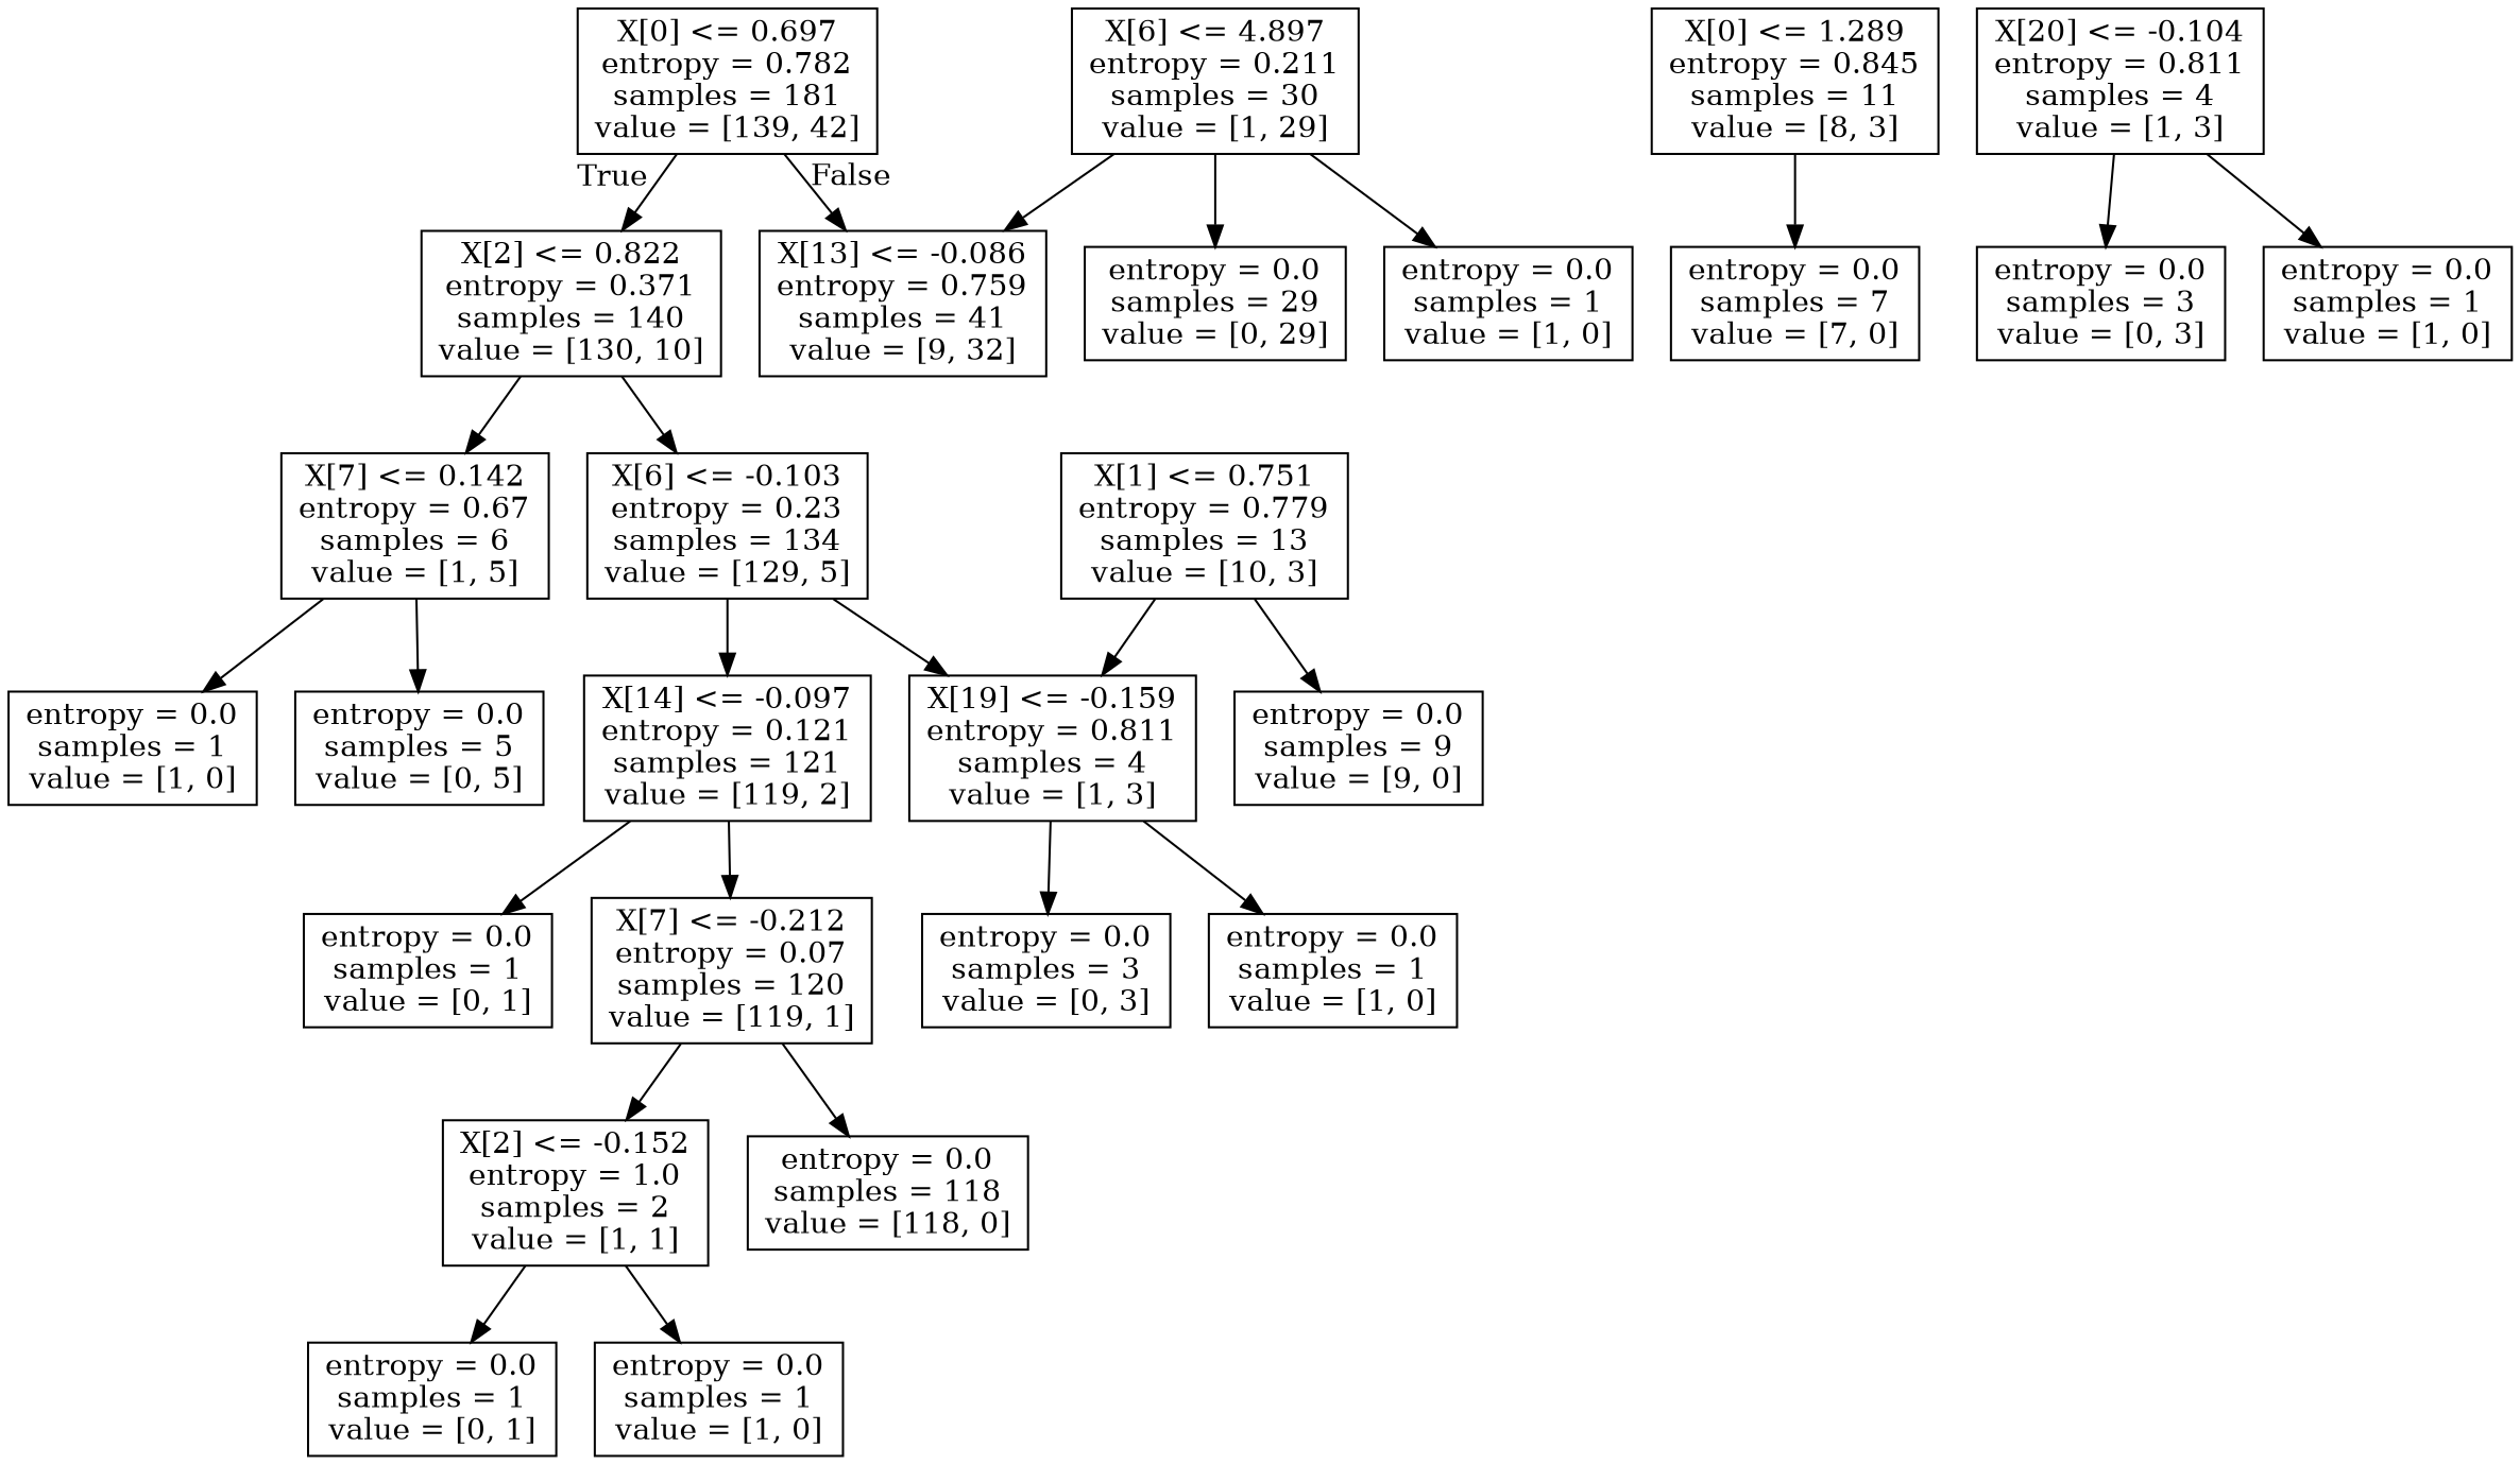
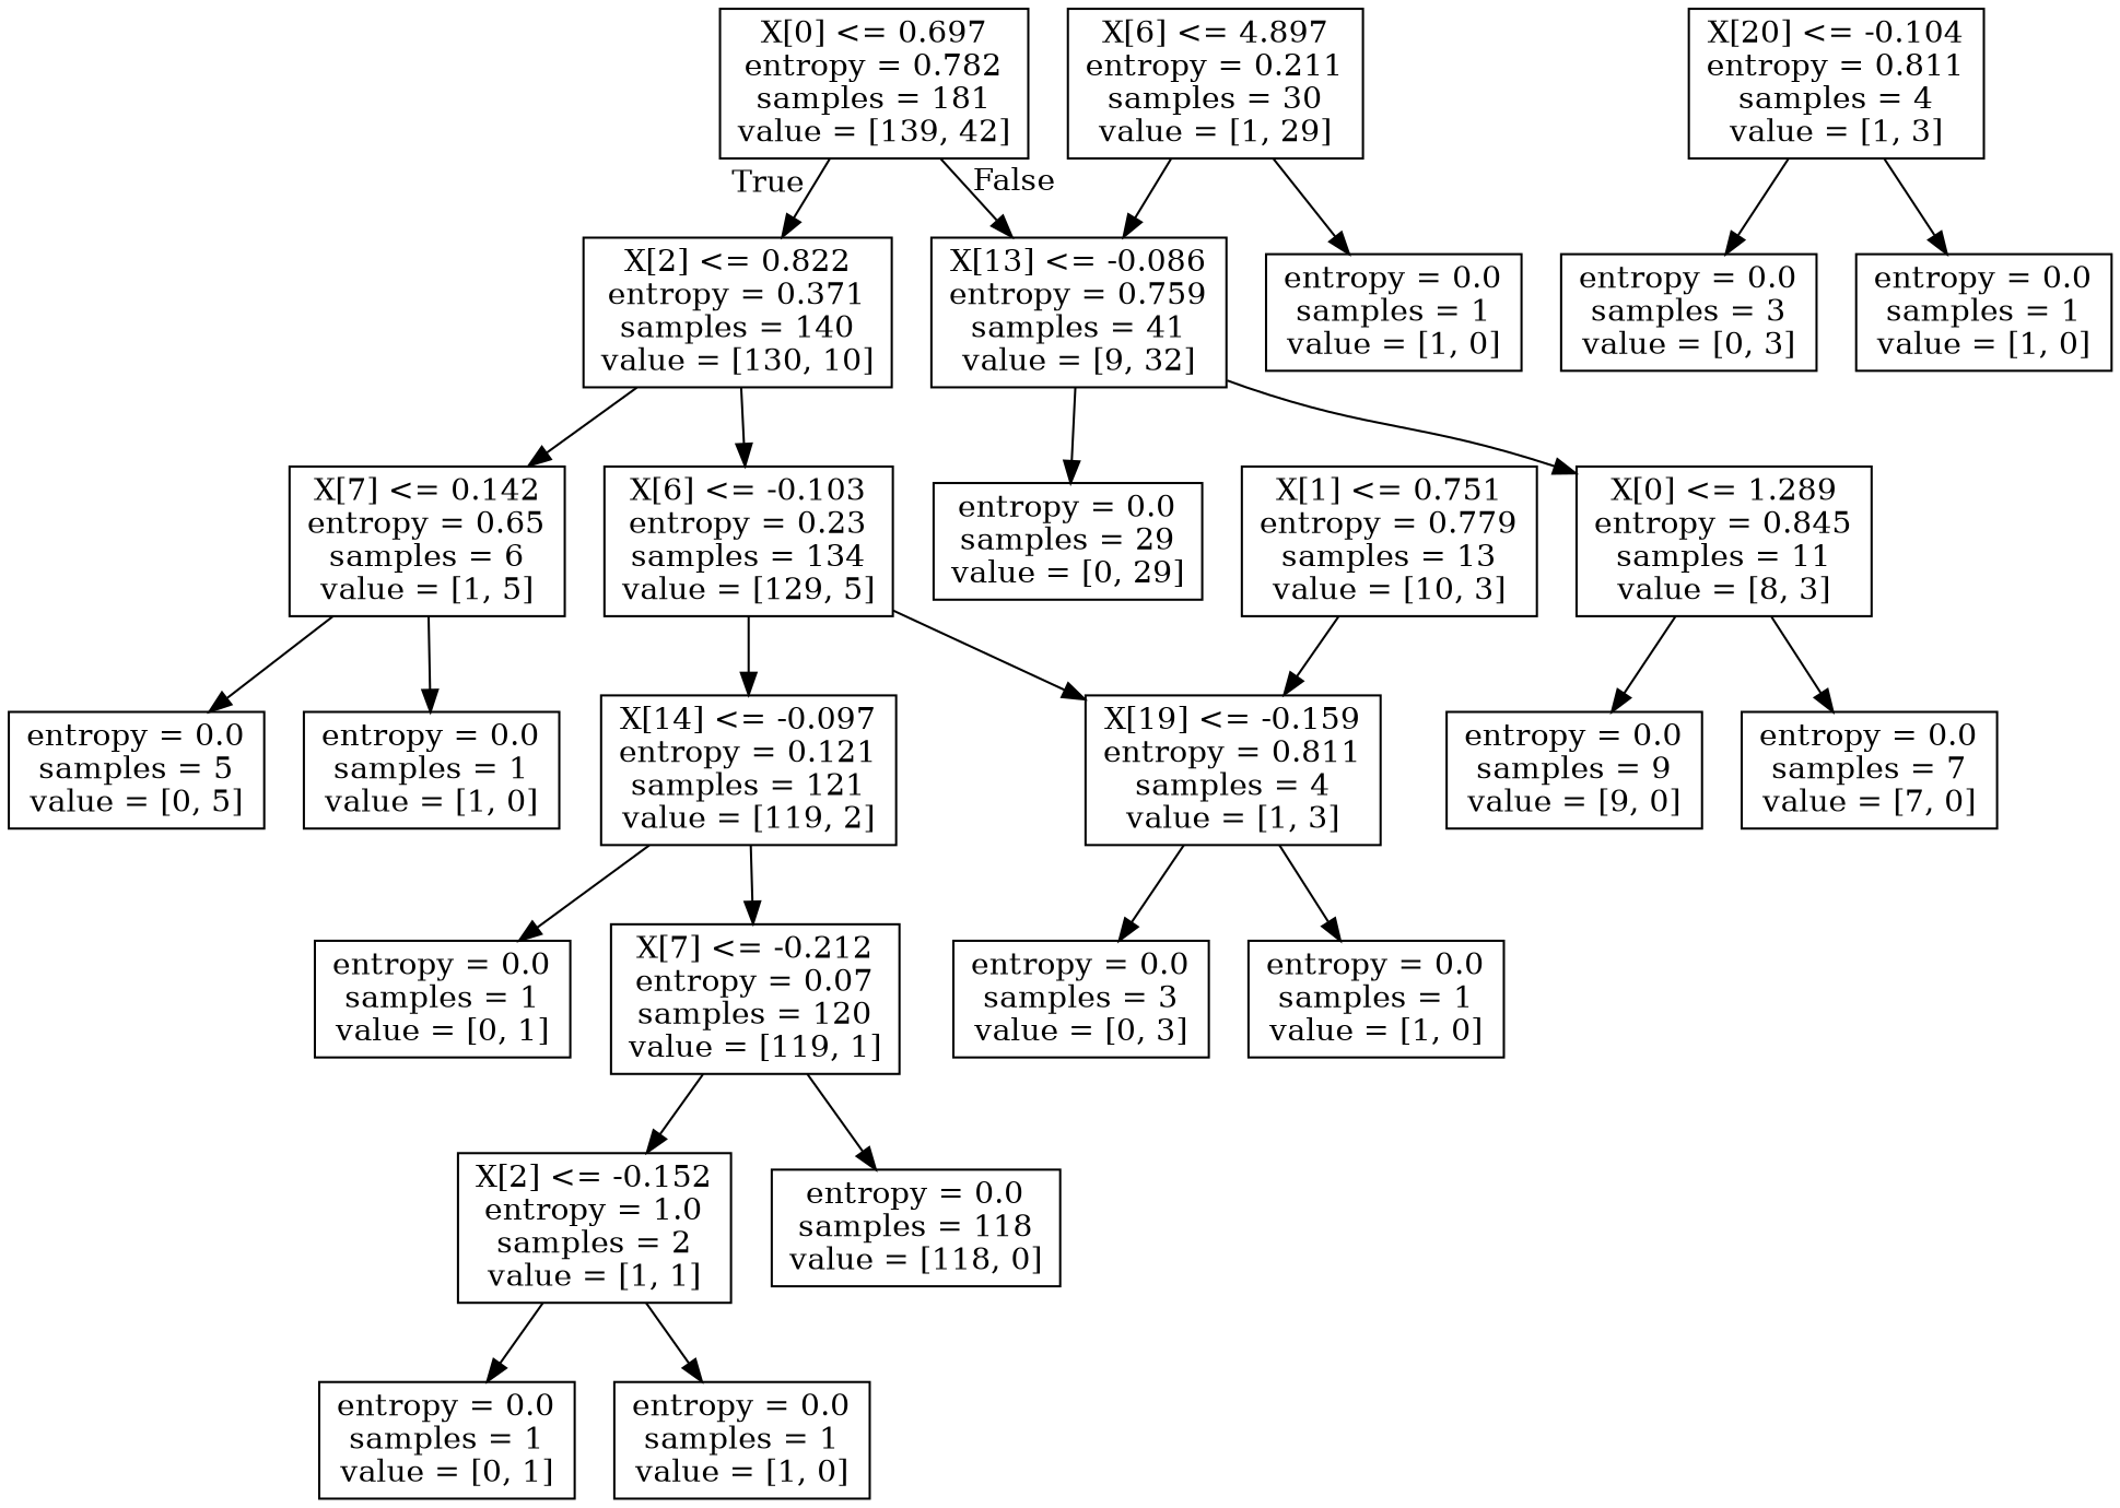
  digraph {
    node [shape=box]
    n1 [label="X[0] <= 0.697\nentropy = 0.782\nsamples = 181\nvalue = [139, 42]"]
    n2 [label="X[2] <= 0.822\nentropy = 0.371\nsamples = 140\nvalue = [130, 10]"]
    n3 [label="X[13] <= -0.086\nentropy = 0.759\nsamples = 41\nvalue = [9, 32]"]
    n4 [label="X[6] <= -0.103\nentropy = 0.23\nsamples = 134\nvalue = [129, 5]"]
-   n5 [label="X[7] <= 0.142\nentropy = 0.67\nsamples = 6\nvalue = [1, 5]"]
+   n5 [label="X[7] <= 0.142\nentropy = 0.65\nsamples = 6\nvalue = [1, 5]"]
    n6 [label="X[0] <= 1.289\nentropy = 0.845\nsamples = 11\nvalue = [8, 3]"]
    n7 [label="X[14] <= -0.097\nentropy = 0.121\nsamples = 121\nvalue = [119, 2]"]
    n8 [label="X[19] <= -0.159\nentropy = 0.811\nsamples = 4\nvalue = [1, 3]"]
    n9 [label="entropy = 0.0\nsamples = 5\nvalue = [0, 5]"]
    n10 [label="entropy = 0.0\nsamples = 1\nvalue = [1, 0]"]
    n11 [label="entropy = 0.0\nsamples = 1\nvalue = [0, 1]"]
    n12 [label="X[7] <= -0.212\nentropy = 0.07\nsamples = 120\nvalue = [119, 1]"]
    n13 [label="X[1] <= 0.751\nentropy = 0.779\nsamples = 13\nvalue = [10, 3]"]
    n14 [label="entropy = 0.0\nsamples = 9\nvalue = [9, 0]"]
    n15 [label="X[2] <= -0.152\nentropy = 1.0\nsamples = 2\nvalue = [1, 1]"]
    n16 [label="entropy = 0.0\nsamples = 118\nvalue = [118, 0]"]
    n17 [label="entropy = 0.0\nsamples = 1\nvalue = [0, 1]"]
    n18 [label="entropy = 0.0\nsamples = 1\nvalue = [1, 0]"]
    n19 [label="entropy = 0.0\nsamples = 3\nvalue = [0, 3]"]
    n20 [label="entropy = 0.0\nsamples = 1\nvalue = [1, 0]"]
    n21 [label="X[6] <= 4.897\nentropy = 0.211\nsamples = 30\nvalue = [1, 29]"]
    n22 [label="entropy = 0.0\nsamples = 29\nvalue = [0, 29]"]
    n23 [label="entropy = 0.0\nsamples = 1\nvalue = [1, 0]"]
    n24 [label="entropy = 0.0\nsamples = 7\nvalue = [7, 0]"]
    n25 [label="X[20] <= -0.104\nentropy = 0.811\nsamples = 4\nvalue = [1, 3]"]
    n26 [label="entropy = 0.0\nsamples = 3\nvalue = [0, 3]"]
    n27 [label="entropy = 0.0\nsamples = 1\nvalue = [1, 0]"]
    n1 -> n2 [headlabel=True labelangle=45 labeldistance=2.5]
    n1 -> n3 [headlabel=False labelangle=-45 labeldistance=2.5]
    n2 -> n4
    n2 -> n5
+   n3 -> n6
    n4 -> n7
    n4 -> n8
    n5 -> n9
    n5 -> n10
    n6 -> n24
    n7 -> n11
    n7 -> n12
    n8 -> n19
    n8 -> n20
    n12 -> n15
    n12 -> n16
    n13 -> n8
-   n13 -> n14
+   n6 -> n14
    n15 -> n17
    n15 -> n18
    n21 -> n3
-   n21 -> n22
+   n3 -> n22
    n21 -> n23
    n25 -> n26
    n25 -> n27
  }
